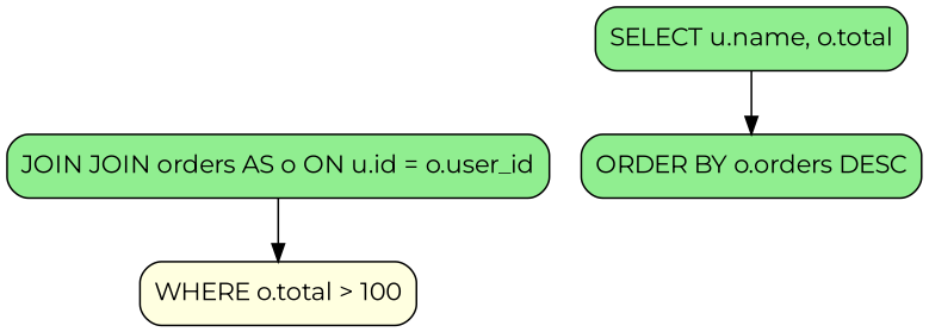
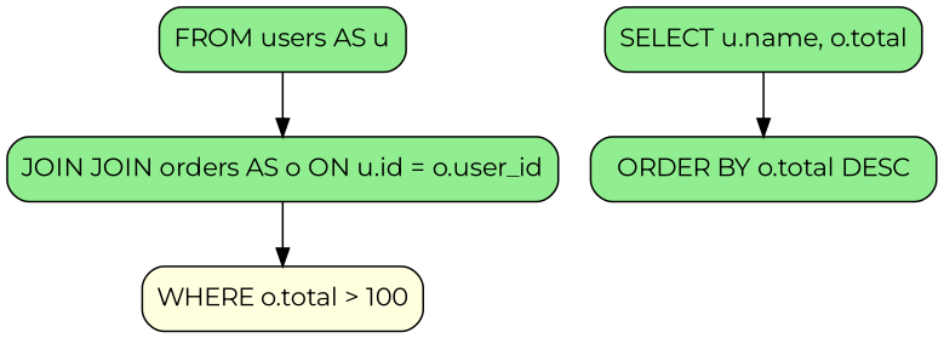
  digraph {
    fontname=Montserrat
    rankdir=TB
    node [fillcolor=lightgreen fontname=Montserrat shape=box style="filled,rounded"]
    edge [color=black fontname=Montserrat]
+   n1 [label="FROM users AS u"]
    n2 [label="JOIN JOIN orders AS o ON u.id = o.user_id"]
    n3 [fillcolor=lightyellow label="WHERE o.total > 100"]
    n4 [label="SELECT u.name, o.total"]
-   n5 [label="ORDER BY o.orders DESC"]
+   n5 [label="ORDER BY o.total DESC"]
+   n1 -> n2
    n2 -> n3
    n4 -> n5
  }
